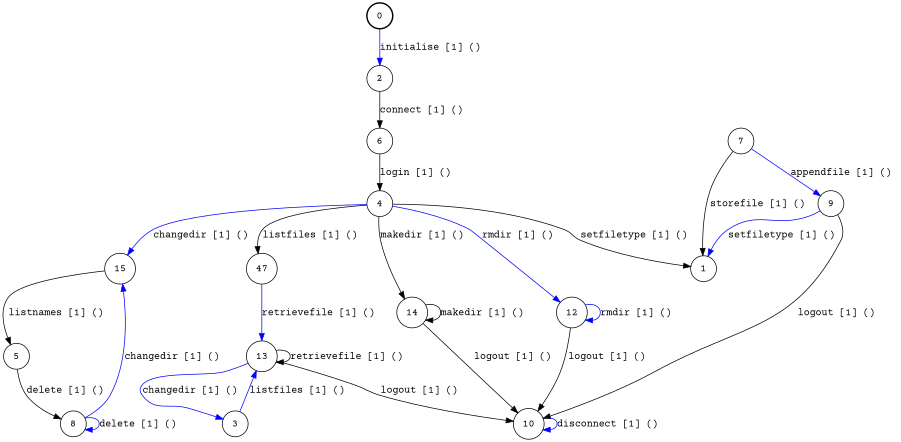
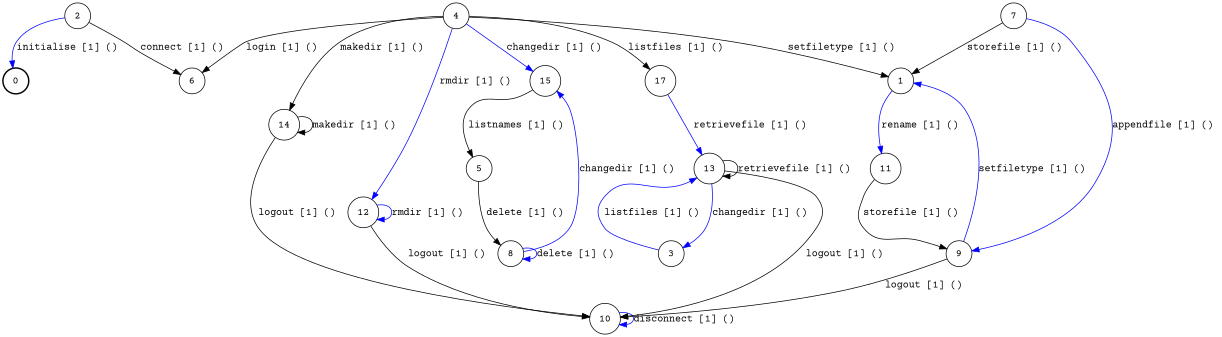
  digraph {
    fontname="Courier Prime"
    node [fontname="Courier Prime" shape=circle]
    edge [color=black fontname="Courier Prime"]
    0 [style=bold]
    2
    6
    4
    1
+   11
    9
    7
    10
    15
-   17 [label=47]
+   17
    14
    12
    3
    13
    5
    8
-   0 -> 2 [color=blue label="initialise [1] () "]
+   2 -> 0 [color=blue label="initialise [1] () "]
    2 -> 6 [label="connect [1] () "]
-   6 -> 4 [label="login [1] () "]
+   4 -> 6 [label="login [1] () "]
    4 -> 1 [label="setfiletype [1] () "]
    4 -> 15 [color=blue label="changedir [1] () "]
    4 -> 17 [label="listfiles [1] () "]
    4 -> 14 [label="makedir [1] () "]
    4 -> 12 [color=blue label="rmdir [1] () "]
+   1 -> 11 [color=blue label="rename [1] () "]
+   11 -> 9 [label="storefile [1] () "]
    9 -> 1 [color=blue label="setfiletype [1] () "]
    9 -> 10 [label="logout [1] () "]
    7 -> 1 [label="storefile [1] () "]
    7 -> 9 [color=blue label="appendfile [1] () "]
    10 -> 10 [color=blue label="disconnect [1] () "]
    15 -> 5 [label="listnames [1] () "]
    17 -> 13 [color=blue label="retrievefile [1] () "]
    14 -> 10 [label="logout [1] () "]
    14 -> 14 [label="makedir [1] () "]
    12 -> 10 [label="logout [1] () "]
    12 -> 12 [color=blue label="rmdir [1] () "]
    3 -> 13 [color=blue label="listfiles [1] () "]
    13 -> 10 [label="logout [1] () "]
    13 -> 3 [color=blue label="changedir [1] () "]
    13 -> 13 [label="retrievefile [1] () "]
    5 -> 8 [label="delete [1] () "]
    8 -> 15 [color=blue label="changedir [1] () "]
    8 -> 8 [color=blue label="delete [1] () "]
  }
